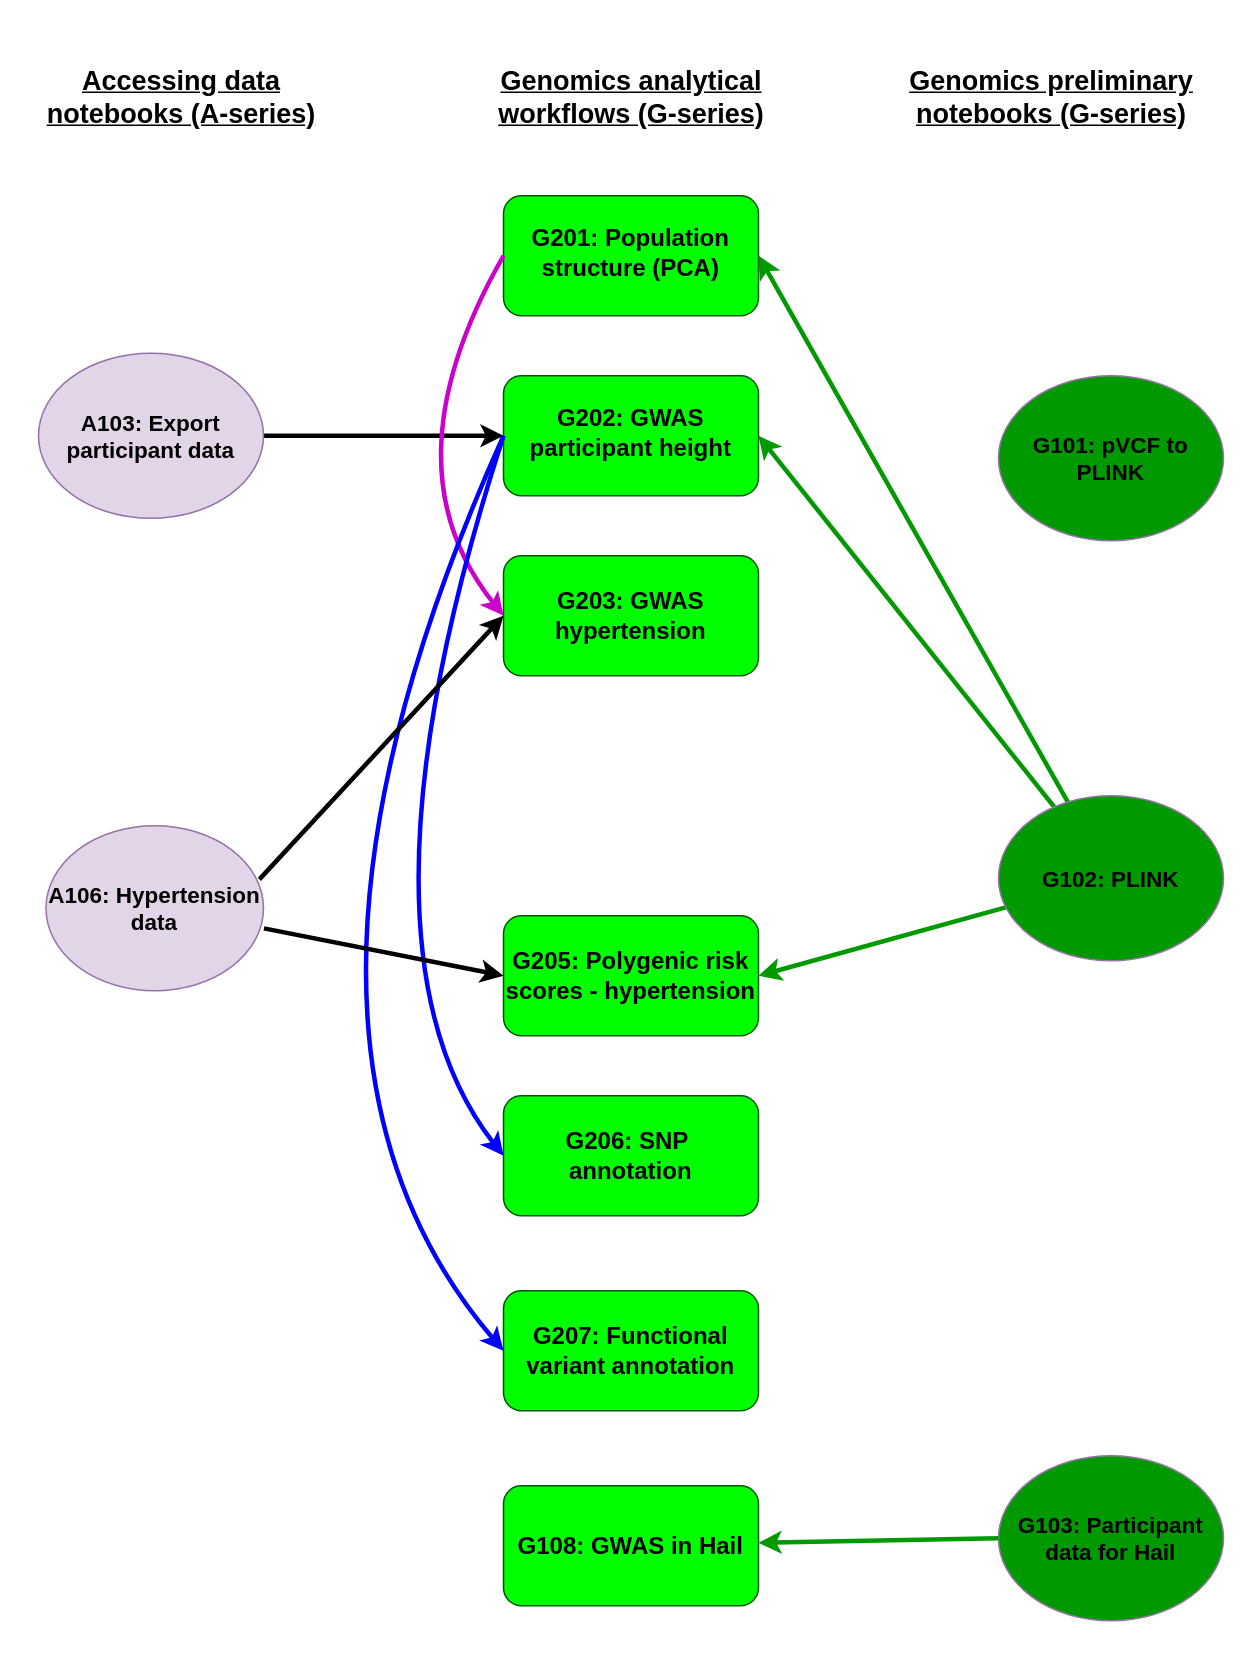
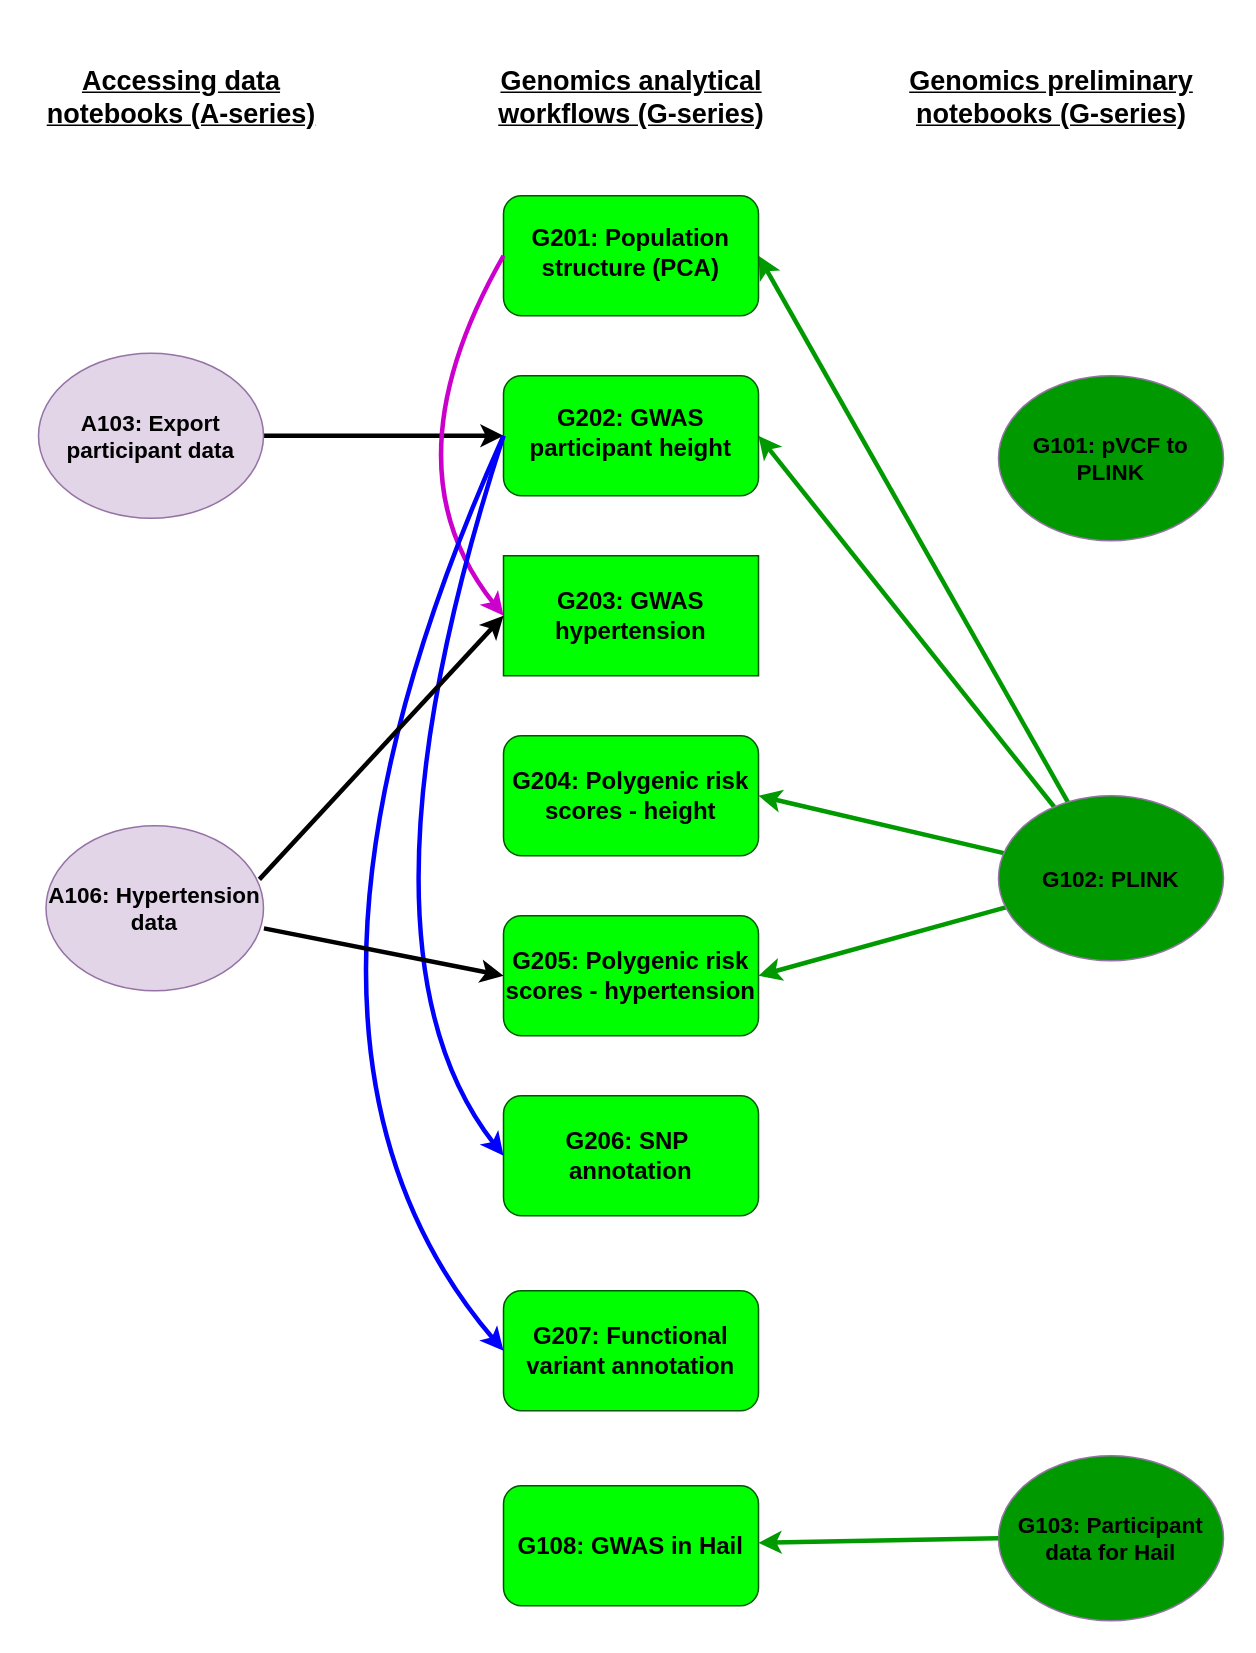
  <mxCell id="0" />
  <mxCell id="1" parent="0" />
  <mxCell id="2" style="rounded=0;orthogonalLoop=1;jettySize=auto;html=1;entryX=1;entryY=0.5;entryDx=0;entryDy=0;strokeWidth=3;strokeColor=#009900;" parent="1" source="6" target="16" edge="1"><mxGeometry relative="1" as="geometry"><mxPoint x="572.72" y="339.76" as="targetPoint" /></mxGeometry></mxCell>
  <mxCell id="3" style="edgeStyle=none;rounded=0;orthogonalLoop=1;jettySize=auto;html=1;entryX=1;entryY=0.5;entryDx=0;entryDy=0;strokeWidth=3;strokeColor=#009900;" parent="1" source="6" target="15" edge="1"><mxGeometry relative="1" as="geometry"><mxPoint x="575" y="470" as="targetPoint" /></mxGeometry></mxCell>
+ <mxCell id="4" style="rounded=0;orthogonalLoop=1;jettySize=auto;html=1;entryX=1;entryY=0.5;entryDx=0;entryDy=0;strokeWidth=3;strokeColor=#009900;" parent="1" source="6" target="13" edge="1"><mxGeometry relative="1" as="geometry"><mxPoint x="567.8" y="683.52" as="targetPoint" /></mxGeometry></mxCell>
  <mxCell id="5" style="rounded=0;orthogonalLoop=1;jettySize=auto;html=1;strokeWidth=3;entryX=1;entryY=0.5;entryDx=0;entryDy=0;strokeColor=#009900;" parent="1" source="6" target="12" edge="1"><mxGeometry relative="1" as="geometry"><mxPoint x="575" y="830" as="targetPoint" /></mxGeometry></mxCell>
  <mxCell id="6" value="&lt;font size=&quot;1&quot; color=&quot;#000000&quot;&gt;&lt;b style=&quot;font-size: 15px;&quot;&gt;G102: PLINK&lt;/b&gt;&lt;/font&gt;" style="ellipse;whiteSpace=wrap;html=1;fillColor=#009900;strokeColor=#9673a6;" parent="1" vertex="1"><mxGeometry x="665" y="530" width="150" height="110" as="geometry" /></mxCell>
  <mxCell id="7" style="edgeStyle=none;rounded=0;orthogonalLoop=1;jettySize=auto;html=1;strokeWidth=3;entryX=0;entryY=0.5;entryDx=0;entryDy=0;exitX=1;exitY=0.5;exitDx=0;exitDy=0;" parent="1" source="17" target="15" edge="1"><mxGeometry relative="1" as="geometry"><mxPoint x="255" y="490" as="sourcePoint" /><mxPoint x="345" y="400" as="targetPoint" /></mxGeometry></mxCell>
  <mxCell id="8" value="&lt;b style=&quot;font-size: 18px;&quot;&gt;&lt;u style=&quot;&quot;&gt;&lt;font style=&quot;font-size: 18px;&quot;&gt;Accessing data&lt;/font&gt;&lt;/u&gt;&lt;/b&gt;&lt;div style=&quot;font-size: 18px;&quot;&gt;&lt;b style=&quot;&quot;&gt;&lt;u style=&quot;&quot;&gt;&lt;font style=&quot;font-size: 18px;&quot;&gt;notebooks (A-series)&lt;/font&gt;&lt;/u&gt;&lt;/b&gt;&lt;/div&gt;" style="text;html=1;align=center;verticalAlign=middle;resizable=0;points=[];autosize=1;strokeColor=none;fillColor=none;fontSize=14;" parent="1" vertex="1"><mxGeometry x="20" y="35" width="200" height="60" as="geometry" /></mxCell>
  <mxCell id="9" value="&lt;p style=&quot;font-size: 15px;&quot; data-pm-slice=&quot;1 1 [&amp;quot;body&amp;quot;,null]&quot;&gt;&lt;b&gt;&lt;font style=&quot;font-size: 15px;&quot; color=&quot;#000000&quot;&gt;G&lt;/font&gt;&lt;/b&gt;&lt;b style=&quot;background-color: initial;&quot;&gt;&lt;font style=&quot;font-size: 15px;&quot; color=&quot;#000000&quot;&gt;101:&amp;nbsp;&lt;/font&gt;pVCF to PLINK&lt;/b&gt;&lt;/p&gt;" style="ellipse;whiteSpace=wrap;html=1;fillColor=#009900;strokeColor=#9673a6;" parent="1" vertex="1"><mxGeometry x="665" y="250" width="150" height="110" as="geometry" /></mxCell>
  <mxCell id="10" value="&lt;p data-pm-slice=&quot;1 1 [&amp;quot;body&amp;quot;,null]&quot;&gt;&lt;b&gt;&lt;font style=&quot;font-size: 16px;&quot; color=&quot;#000000&quot;&gt;G207: Functional variant annotation&lt;/font&gt;&lt;/b&gt;&lt;/p&gt;" style="whiteSpace=wrap;html=1;rounded=1;glass=0;strokeWidth=1;shadow=0;fillColor=#00FF00;fontColor=#ffffff;strokeColor=#005700;" parent="1" vertex="1"><mxGeometry x="335" y="860" width="170" height="80" as="geometry" /></mxCell>
  <mxCell id="11" value="&lt;p data-pm-slice=&quot;1 1 [&amp;quot;body&amp;quot;,null]&quot;&gt;&lt;b&gt;&lt;font style=&quot;font-size: 16px;&quot; color=&quot;#000000&quot;&gt;G206: SNP&amp;nbsp; annotation&lt;/font&gt;&lt;/b&gt;&lt;/p&gt;" style="whiteSpace=wrap;html=1;rounded=1;glass=0;strokeWidth=1;shadow=0;fillColor=#00FF00;fontColor=#ffffff;strokeColor=#005700;" parent="1" vertex="1"><mxGeometry x="335" y="730" width="170" height="80" as="geometry" /></mxCell>
  <mxCell id="12" value="&lt;p data-pm-slice=&quot;1 1 [&amp;quot;body&amp;quot;,null]&quot;&gt;&lt;b&gt;&lt;font style=&quot;font-size: 16px;&quot; color=&quot;#000000&quot;&gt;G205: Polygenic risk scores - hypertension&lt;/font&gt;&lt;/b&gt;&lt;/p&gt;" style="whiteSpace=wrap;html=1;rounded=1;glass=0;strokeWidth=1;shadow=0;fillColor=#00FF00;fontColor=#ffffff;strokeColor=#005700;" parent="1" vertex="1"><mxGeometry x="335" y="610" width="170" height="80" as="geometry" /></mxCell>
- <mxCell id="14" value="&lt;p data-pm-slice=&quot;1 1 [&amp;quot;body&amp;quot;,null]&quot;&gt;&lt;b&gt;&lt;font style=&quot;font-size: 16px;&quot; color=&quot;#000000&quot;&gt;G203: GWAS hypertension&lt;/font&gt;&lt;/b&gt;&lt;/p&gt;" style="rounded=1;whiteSpace=wrap;html=1;fontSize=12;glass=0;strokeWidth=1;shadow=0;fillColor=#00FF00;fontColor=#ffffff;strokeColor=#005700;" parent="1" vertex="1"><mxGeometry x="335" y="370" width="170" height="80" as="geometry" /></mxCell>
+ <mxCell id="13" value="&lt;p data-pm-slice=&quot;1 1 [&amp;quot;body&amp;quot;,null]&quot;&gt;&lt;b&gt;&lt;font style=&quot;font-size: 16px;&quot; color=&quot;#000000&quot;&gt;G204: Polygenic risk scores - height&lt;/font&gt;&lt;/b&gt;&lt;/p&gt;" style="whiteSpace=wrap;html=1;rounded=1;glass=0;strokeWidth=1;shadow=0;fillColor=#00FF00;fontColor=#ffffff;strokeColor=#005700;" parent="1" vertex="1"><mxGeometry x="335" y="490" width="170" height="80" as="geometry" /></mxCell>
+ <mxCell id="14" value="&lt;p data-pm-slice=&quot;1 1 [&amp;quot;body&amp;quot;,null]&quot;&gt;&lt;b&gt;&lt;font style=&quot;font-size: 16px;&quot; color=&quot;#000000&quot;&gt;G203: GWAS hypertension&lt;/font&gt;&lt;/b&gt;&lt;/p&gt;" style="whiteSpace=wrap;html=1;fontSize=12;glass=0;strokeWidth=1;shadow=0;fillColor=#00FF00;fontColor=#ffffff;strokeColor=#005700;rounded=0;" parent="1" vertex="1"><mxGeometry x="335" y="370" width="170" height="80" as="geometry" /></mxCell>
  <mxCell id="15" value="&lt;p data-pm-slice=&quot;1 1 [&amp;quot;body&amp;quot;,null]&quot;&gt;&lt;b&gt;&lt;font style=&quot;font-size: 16px;&quot; color=&quot;#000000&quot;&gt;G202&lt;/font&gt;&lt;/b&gt;&lt;b style=&quot;background-color: initial;&quot;&gt;&lt;font style=&quot;font-size: 16px;&quot; color=&quot;#000000&quot;&gt;: GWAS participant height&lt;/font&gt;&lt;/b&gt;&lt;/p&gt;" style="rounded=1;whiteSpace=wrap;html=1;shadow=0;fontFamily=Helvetica;fontSize=12;align=center;strokeWidth=1;spacing=6;spacingTop=-4;fillColor=#00FF00;fontColor=#ffffff;strokeColor=#005700;" parent="1" vertex="1"><mxGeometry x="335" y="250" width="170" height="80" as="geometry" /></mxCell>
  <mxCell id="16" value="&lt;p data-pm-slice=&quot;1 1 [&amp;quot;body&amp;quot;,null]&quot;&gt;&lt;font size=&quot;1&quot; color=&quot;#000000&quot;&gt;&lt;b style=&quot;font-size: 16px;&quot;&gt;G201: Population structure (PCA)&lt;/b&gt;&lt;/font&gt;&lt;/p&gt;" style="rounded=1;whiteSpace=wrap;html=1;shadow=0;fontFamily=Helvetica;fontSize=12;align=center;strokeWidth=1;spacing=6;spacingTop=-4;fillColor=#00FF00;fontColor=#ffffff;strokeColor=#005700;" parent="1" vertex="1"><mxGeometry x="335" y="130" width="170" height="80" as="geometry" /></mxCell>
  <mxCell id="17" value="&lt;p data-pm-slice=&quot;1 1 [&amp;quot;body&amp;quot;,null]&quot;&gt;&lt;b&gt;&lt;font style=&quot;font-size: 15px;&quot; color=&quot;#000000&quot;&gt;A103: Export participant data&lt;/font&gt;&lt;/b&gt;&lt;/p&gt;" style="ellipse;whiteSpace=wrap;html=1;fillColor=#e1d5e7;strokeColor=#9673a6;" parent="1" vertex="1"><mxGeometry x="25" y="235" width="150" height="110" as="geometry" /></mxCell>
  <mxCell id="18" value="&lt;p style=&quot;font-size: 18px;&quot;&gt;&lt;b style=&quot;&quot;&gt;&lt;u style=&quot;&quot;&gt;&lt;font style=&quot;font-size: 18px;&quot;&gt;Genomics preliminary&lt;br&gt;&lt;/font&gt;&lt;/u&gt;&lt;/b&gt;&lt;b style=&quot;background-color: initial;&quot;&gt;&lt;u style=&quot;&quot;&gt;&lt;font style=&quot;font-size: 18px;&quot;&gt;notebooks (G-series)&lt;/font&gt;&lt;/u&gt;&lt;/b&gt;&lt;/p&gt;" style="text;html=1;align=center;verticalAlign=middle;resizable=0;points=[];autosize=1;strokeColor=none;fillColor=none;fontSize=14;" parent="1" vertex="1"><mxGeometry x="595" y="20" width="210" height="90" as="geometry" /></mxCell>
  <mxCell id="19" value="" style="endArrow=classic;html=1;rounded=0;exitX=0;exitY=0.5;exitDx=0;exitDy=0;curved=1;entryX=0;entryY=0.5;entryDx=0;entryDy=0;strokeWidth=3;strokeColor=#CC00CC;" parent="1" source="16" target="14" edge="1"><mxGeometry width="50" height="50" relative="1" as="geometry"><mxPoint x="405" y="510" as="sourcePoint" /><mxPoint x="245" y="340" as="targetPoint" /><Array as="points"><mxPoint x="255" y="310" /></Array></mxGeometry></mxCell>
  <mxCell id="20" value="" style="endArrow=classic;html=1;rounded=0;exitX=0;exitY=0.5;exitDx=0;exitDy=0;curved=1;entryX=0;entryY=0.5;entryDx=0;entryDy=0;strokeWidth=3;strokeColor=#0000FF;" parent="1" source="15" target="11" edge="1"><mxGeometry width="50" height="50" relative="1" as="geometry"><mxPoint x="405" y="630" as="sourcePoint" /><mxPoint x="455" y="580" as="targetPoint" /><Array as="points"><mxPoint x="225" y="630" /></Array></mxGeometry></mxCell>
  <mxCell id="21" value="" style="endArrow=classic;html=1;rounded=0;exitX=0;exitY=0.5;exitDx=0;exitDy=0;entryX=0;entryY=0.5;entryDx=0;entryDy=0;curved=1;strokeWidth=3;strokeColor=#0000FF;" parent="1" source="15" target="10" edge="1"><mxGeometry width="50" height="50" relative="1" as="geometry"><mxPoint x="405" y="630" as="sourcePoint" /><mxPoint x="455" y="580" as="targetPoint" /><Array as="points"><mxPoint x="155" y="690" /></Array></mxGeometry></mxCell>
  <mxCell id="22" value="&lt;p style=&quot;font-size: 18px;&quot;&gt;&lt;b style=&quot;&quot;&gt;&lt;u style=&quot;&quot;&gt;&lt;font style=&quot;font-size: 18px;&quot;&gt;Genomics analytical&lt;br&gt;&lt;/font&gt;&lt;/u&gt;&lt;/b&gt;&lt;b style=&quot;background-color: initial;&quot;&gt;&lt;u style=&quot;&quot;&gt;&lt;font style=&quot;font-size: 18px;&quot;&gt;workflows (G-series)&lt;/font&gt;&lt;/u&gt;&lt;/b&gt;&lt;/p&gt;" style="text;html=1;align=center;verticalAlign=middle;resizable=0;points=[];autosize=1;strokeColor=none;fillColor=none;fontSize=14;" parent="1" vertex="1"><mxGeometry x="320" y="20" width="200" height="90" as="geometry" /></mxCell>
  <mxCell id="23" value="&lt;p style=&quot;font-size: 15px;&quot; data-pm-slice=&quot;1 1 [&amp;quot;body&amp;quot;,null]&quot;&gt;&lt;b&gt;&lt;font style=&quot;font-size: 15px;&quot; color=&quot;#000000&quot;&gt;A106:&lt;/font&gt;&lt;/b&gt;&lt;span style=&quot;background-color: initial;&quot;&gt;&lt;b&gt;&amp;nbsp;Hypertension data&lt;/b&gt;&lt;/span&gt;&lt;/p&gt;" style="ellipse;whiteSpace=wrap;html=1;fillColor=#e1d5e7;strokeColor=#9673a6;" parent="1" vertex="1"><mxGeometry x="30" y="550" width="145" height="110" as="geometry" /></mxCell>
  <mxCell id="24" style="edgeStyle=none;rounded=0;orthogonalLoop=1;jettySize=auto;html=1;strokeWidth=3;exitX=0.981;exitY=0.325;exitDx=0;exitDy=0;exitPerimeter=0;entryX=0;entryY=0.5;entryDx=0;entryDy=0;" parent="1" source="23" target="14" edge="1"><mxGeometry relative="1" as="geometry"><mxPoint x="255" y="470" as="sourcePoint" /><mxPoint x="395" y="597" as="targetPoint" /></mxGeometry></mxCell>
  <mxCell id="25" style="edgeStyle=none;rounded=0;orthogonalLoop=1;jettySize=auto;html=1;strokeWidth=3;exitX=1.002;exitY=0.622;exitDx=0;exitDy=0;exitPerimeter=0;entryX=0;entryY=0.5;entryDx=0;entryDy=0;" parent="1" source="23" target="12" edge="1"><mxGeometry relative="1" as="geometry"><mxPoint x="215" y="550" as="sourcePoint" /><mxPoint x="335" y="660" as="targetPoint" /></mxGeometry></mxCell>
  <mxCell id="26" value="&lt;font size=&quot;1&quot; color=&quot;#000000&quot;&gt;&lt;b style=&quot;font-size: 15px;&quot;&gt;G103: Participant data for Hail&lt;/b&gt;&lt;/font&gt;" style="ellipse;whiteSpace=wrap;html=1;fillColor=#009900;strokeColor=#9673a6;" vertex="1" parent="1"><mxGeometry x="665" y="970" width="150" height="110" as="geometry" /></mxCell>
  <mxCell id="27" value="&lt;p data-pm-slice=&quot;1 1 [&amp;quot;body&amp;quot;,null]&quot;&gt;&lt;b&gt;&lt;font style=&quot;font-size: 16px;&quot; color=&quot;#000000&quot;&gt;G108: GWAS in Hail&lt;/font&gt;&lt;/b&gt;&lt;/p&gt;" style="whiteSpace=wrap;html=1;rounded=1;glass=0;strokeWidth=1;shadow=0;fillColor=#00FF00;fontColor=#ffffff;strokeColor=#005700;" vertex="1" parent="1"><mxGeometry x="335" y="990" width="170" height="80" as="geometry" /></mxCell>
  <mxCell id="28" style="rounded=0;orthogonalLoop=1;jettySize=auto;html=1;strokeWidth=3;entryX=1;entryY=0.5;entryDx=0;entryDy=0;strokeColor=#009900;exitX=0;exitY=0.5;exitDx=0;exitDy=0;" edge="1" parent="1" source="26"><mxGeometry relative="1" as="geometry"><mxPoint x="505" y="1028" as="targetPoint" /><mxPoint x="670" y="982" as="sourcePoint" /></mxGeometry></mxCell>
